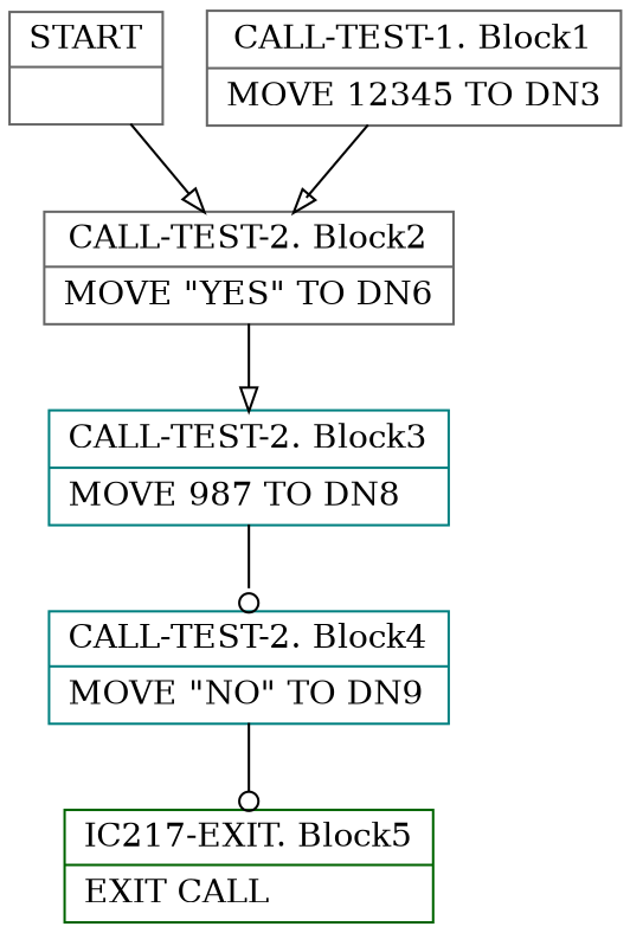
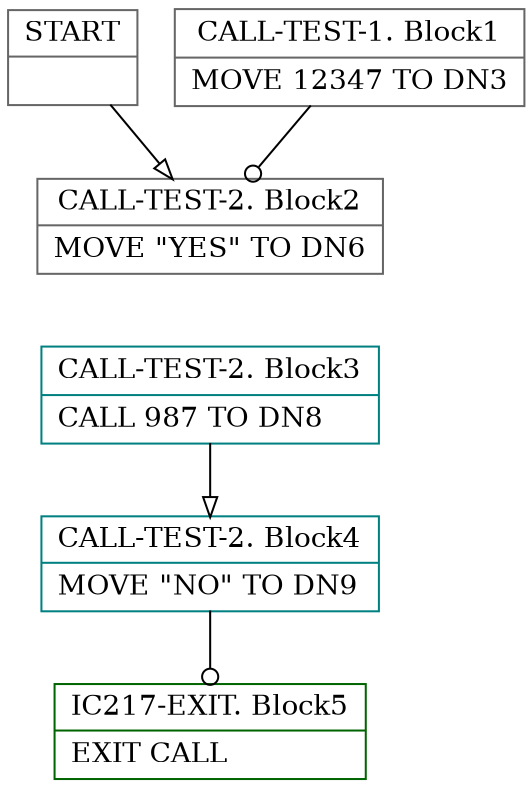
  digraph {
    node [color=gray40 shape=record]
    edge [arrowhead=onormal arrowtail=empty]
    n1 [label="{START|}"]
    n2 [label="{CALL-TEST-2. Block2|    MOVE \"YES\" TO DN6\l}"]
-   n3 [label="{CALL-TEST-1. Block1|    MOVE 12345 TO DN3\l}"]
-   n4 [color=teal label="{CALL-TEST-2. Block3|    MOVE 987 TO DN8\l}"]
+   n3 [label="{CALL-TEST-1. Block1|    MOVE 12347 TO DN3\l}"]
+   n4 [color=teal label="{CALL-TEST-2. Block3|    CALL 987 TO DN8\l}"]
    n5 [color=teal label="{CALL-TEST-2. Block4|    MOVE \"NO\" TO DN9\l}"]
    n6 [color=darkgreen label="{IC217-EXIT. Block5|    EXIT CALL\l}"]
    n1 -> n2
-   n2 -> n4
-   n3 -> n2
-   n4 -> n5 [arrowhead=odot]
+   n3 -> n2 [arrowhead=odot]
+   n4 -> n5
    n5 -> n6 [arrowhead=odot]
  }
